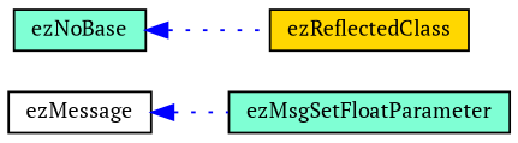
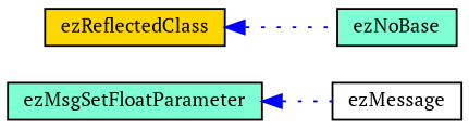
  digraph {
    fontname="PT Serif"
    rankdir=LR
    node [color=black fillcolor=aquamarine fontname="PT Serif" fontsize=10 shape=record style=filled]
    edge [color=blue dir=back fontname="PT Serif" fontsize=10 labelfontname=Helvetica labelfontsize=10 style=dotted]
    n1 [fontcolor=black height=0.2 label=ezMsgSetFloatParameter width=0.4]
    n2 [fillcolor=white height=0.2 label=ezMessage width=0.4]
    n3 [fillcolor=gold height=0.2 label=ezReflectedClass width=0.4]
    n4 [height=0.2 label=ezNoBase width=0.4]
-   n2 -> n1
-   n4 -> n3
+   n1 -> n2
+   n3 -> n4
  }
